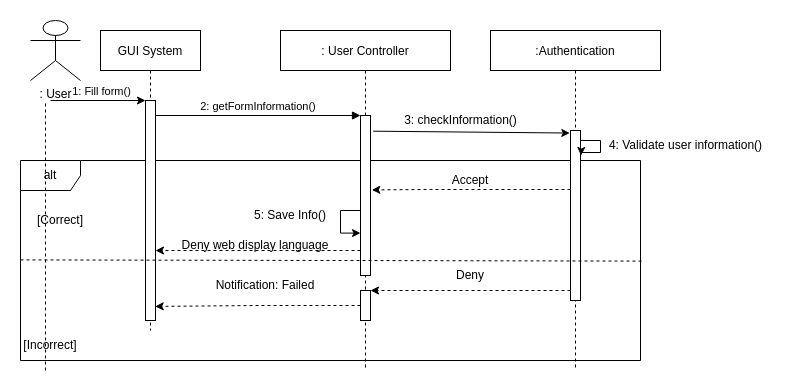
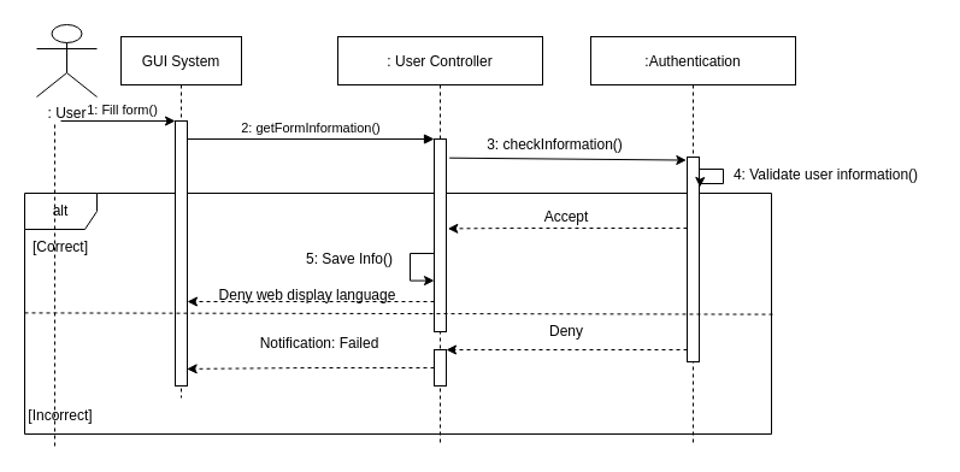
  <mxCell id="0" />
  <mxCell id="1" parent="0" />
  <mxCell id="2" value="alt" style="shape=umlFrame;whiteSpace=wrap;html=1;" vertex="1" parent="1"><mxGeometry x="20" y="160" width="620" height="200" as="geometry" /></mxCell>
  <mxCell id="3" value="GUI System" style="shape=umlLifeline;perimeter=lifelinePerimeter;container=1;collapsible=0;recursiveResize=0;rounded=0;shadow=0;strokeWidth=1;" vertex="1" parent="1"><mxGeometry x="100" y="30" width="100" height="300" as="geometry" /></mxCell>
  <mxCell id="4" value="" style="points=[];perimeter=orthogonalPerimeter;rounded=0;shadow=0;strokeWidth=1;" vertex="1" parent="3"><mxGeometry x="45" y="70" width="10" height="220" as="geometry" /></mxCell>
  <mxCell id="5" value=": User Controller" style="shape=umlLifeline;perimeter=lifelinePerimeter;container=1;collapsible=0;recursiveResize=0;rounded=0;shadow=0;strokeWidth=1;" vertex="1" parent="1"><mxGeometry x="280" y="30" width="170" height="340" as="geometry" /></mxCell>
  <mxCell id="6" value="" style="points=[];perimeter=orthogonalPerimeter;rounded=0;shadow=0;strokeWidth=1;" vertex="1" parent="5"><mxGeometry x="80" y="85" width="10" height="160" as="geometry" /></mxCell>
  <mxCell id="7" value="" style="points=[];perimeter=orthogonalPerimeter;rounded=0;shadow=0;strokeWidth=1;" vertex="1" parent="5"><mxGeometry x="80" y="260" width="10" height="30" as="geometry" /></mxCell>
  <mxCell id="8" style="edgeStyle=orthogonalEdgeStyle;rounded=0;orthogonalLoop=1;jettySize=auto;html=1;entryX=0;entryY=0.735;entryDx=0;entryDy=0;entryPerimeter=0;" edge="1" parent="5" source="6" target="6"><mxGeometry relative="1" as="geometry"><Array as="points"><mxPoint x="60" y="180" /><mxPoint x="60" y="203" /></Array></mxGeometry></mxCell>
  <mxCell id="9" value="2: getFormInformation()" style="verticalAlign=bottom;endArrow=block;entryX=0;entryY=0;shadow=0;strokeWidth=1;" edge="1" parent="1" source="4" target="6"><mxGeometry relative="1" as="geometry"><mxPoint x="255" y="110" as="sourcePoint" /></mxGeometry></mxCell>
  <mxCell id="10" value=": User" style="shape=umlActor;verticalLabelPosition=bottom;verticalAlign=top;html=1;outlineConnect=0;" vertex="1" parent="1"><mxGeometry x="30" y="20" width="50" height="60" as="geometry" /></mxCell>
  <mxCell id="11" value="" style="endArrow=none;dashed=1;html=1;rounded=0;" edge="1" parent="1"><mxGeometry width="50" height="50" relative="1" as="geometry"><mxPoint x="45" y="370" as="sourcePoint" /><mxPoint x="45" y="100" as="targetPoint" /></mxGeometry></mxCell>
  <mxCell id="12" value=":Authentication" style="shape=umlLifeline;perimeter=lifelinePerimeter;container=1;collapsible=0;recursiveResize=0;rounded=0;shadow=0;strokeWidth=1;" vertex="1" parent="1"><mxGeometry x="490" y="30" width="170" height="340" as="geometry" /></mxCell>
  <mxCell id="13" value="" style="points=[];perimeter=orthogonalPerimeter;rounded=0;shadow=0;strokeWidth=1;" vertex="1" parent="12"><mxGeometry x="80" y="100" width="10" height="170" as="geometry" /></mxCell>
  <mxCell id="14" style="edgeStyle=orthogonalEdgeStyle;rounded=0;orthogonalLoop=1;jettySize=auto;html=1;entryX=1.067;entryY=0.147;entryDx=0;entryDy=0;entryPerimeter=0;" edge="1" parent="12" source="13" target="13"><mxGeometry relative="1" as="geometry"><Array as="points"><mxPoint x="110" y="110" /><mxPoint x="110" y="122" /></Array></mxGeometry></mxCell>
  <mxCell id="15" value="" style="endArrow=classic;html=1;rounded=0;" edge="1" parent="1" target="4"><mxGeometry width="50" height="50" relative="1" as="geometry"><mxPoint x="50" y="100" as="sourcePoint" /><mxPoint x="390" y="60" as="targetPoint" /></mxGeometry></mxCell>
  <mxCell id="16" value="1: Fill form()" style="edgeLabel;html=1;align=center;verticalAlign=middle;resizable=0;points=[];" vertex="1" connectable="0" parent="15"><mxGeometry x="-0.354" y="1" relative="1" as="geometry"><mxPoint x="19" y="-9" as="offset" /></mxGeometry></mxCell>
  <mxCell id="17" value="" style="endArrow=classic;html=1;rounded=0;entryX=-0.067;entryY=0.015;entryDx=0;entryDy=0;entryPerimeter=0;exitX=1.267;exitY=0.098;exitDx=0;exitDy=0;exitPerimeter=0;" edge="1" parent="1" source="6" target="13"><mxGeometry width="50" height="50" relative="1" as="geometry"><mxPoint x="370" y="120" as="sourcePoint" /><mxPoint x="390" y="60" as="targetPoint" /></mxGeometry></mxCell>
  <mxCell id="18" value="3: checkInformation()" style="text;html=1;align=center;verticalAlign=middle;resizable=0;points=[];autosize=1;strokeColor=none;fillColor=none;" vertex="1" parent="1"><mxGeometry x="390" y="105" width="140" height="30" as="geometry" /></mxCell>
  <mxCell id="19" value="" style="endArrow=none;dashed=1;html=1;rounded=0;exitX=0;exitY=0.497;exitDx=0;exitDy=0;exitPerimeter=0;entryX=1.006;entryY=0.503;entryDx=0;entryDy=0;entryPerimeter=0;" edge="1" parent="1" source="2" target="2"><mxGeometry width="50" height="50" relative="1" as="geometry"><mxPoint x="340" y="210" as="sourcePoint" /><mxPoint x="390" y="160" as="targetPoint" /></mxGeometry></mxCell>
  <mxCell id="20" value="4: Validate user information()" style="text;html=1;align=center;verticalAlign=middle;resizable=0;points=[];autosize=1;strokeColor=none;fillColor=none;" vertex="1" parent="1"><mxGeometry x="595" y="130" width="180" height="30" as="geometry" /></mxCell>
  <mxCell id="21" style="edgeStyle=orthogonalEdgeStyle;rounded=0;orthogonalLoop=1;jettySize=auto;html=1;entryX=1.133;entryY=0.465;entryDx=0;entryDy=0;entryPerimeter=0;dashed=1;" edge="1" parent="1" source="13" target="6"><mxGeometry relative="1" as="geometry"><Array as="points"><mxPoint x="430" y="189" /><mxPoint x="430" y="189" /></Array></mxGeometry></mxCell>
  <mxCell id="22" value="Accept" style="text;html=1;strokeColor=none;fillColor=none;align=center;verticalAlign=middle;whiteSpace=wrap;rounded=0;" vertex="1" parent="1"><mxGeometry x="440" y="165" width="60" height="30" as="geometry" /></mxCell>
- <mxCell id="23" value="[Correct]" style="text;html=1;strokeColor=none;fillColor=none;align=center;verticalAlign=middle;whiteSpace=wrap;rounded=0;" vertex="1" parent="1"><mxGeometry x="30" y="205" width="60" height="30" as="geometry" /></mxCell>
+ <mxCell id="23" value="[Correct]" style="text;html=1;strokeColor=none;fillColor=none;align=center;verticalAlign=middle;whiteSpace=wrap;rounded=0;" vertex="1" parent="1"><mxGeometry x="20" y="190" width="60" height="30" as="geometry" /></mxCell>
  <mxCell id="24" value="[Incorrect]" style="text;html=1;strokeColor=none;fillColor=none;align=center;verticalAlign=middle;whiteSpace=wrap;rounded=0;" vertex="1" parent="1"><mxGeometry x="20" y="330" width="60" height="30" as="geometry" /></mxCell>
  <mxCell id="25" style="edgeStyle=orthogonalEdgeStyle;rounded=0;orthogonalLoop=1;jettySize=auto;html=1;dashed=1;" edge="1" parent="1" source="6" target="4"><mxGeometry relative="1" as="geometry"><Array as="points"><mxPoint x="180" y="250" /><mxPoint x="180" y="250" /></Array></mxGeometry></mxCell>
  <mxCell id="26" value="Notification: Failed" style="text;html=1;strokeColor=none;fillColor=none;align=center;verticalAlign=middle;whiteSpace=wrap;rounded=0;" vertex="1" parent="1"><mxGeometry x="200" y="270" width="130" height="30" as="geometry" /></mxCell>
  <mxCell id="27" style="edgeStyle=orthogonalEdgeStyle;rounded=0;orthogonalLoop=1;jettySize=auto;html=1;dashed=1;" edge="1" parent="1" source="13"><mxGeometry relative="1" as="geometry"><mxPoint x="370" y="290" as="targetPoint" /><Array as="points"><mxPoint x="371" y="290" /></Array></mxGeometry></mxCell>
  <mxCell id="28" value="Deny" style="text;html=1;strokeColor=none;fillColor=none;align=center;verticalAlign=middle;whiteSpace=wrap;rounded=0;" vertex="1" parent="1"><mxGeometry x="440" y="260" width="60" height="30" as="geometry" /></mxCell>
  <mxCell id="29" style="edgeStyle=orthogonalEdgeStyle;rounded=0;orthogonalLoop=1;jettySize=auto;html=1;entryX=0.967;entryY=0.936;entryDx=0;entryDy=0;entryPerimeter=0;dashed=1;" edge="1" parent="1" source="7" target="4"><mxGeometry relative="1" as="geometry" /></mxCell>
  <mxCell id="30" value="Deny web display language" style="text;html=1;strokeColor=none;fillColor=none;align=center;verticalAlign=middle;whiteSpace=wrap;rounded=0;" vertex="1" parent="1"><mxGeometry x="170" y="230" width="170" height="30" as="geometry" /></mxCell>
  <mxCell id="31" value="5: Save Info()" style="text;html=1;strokeColor=none;fillColor=none;align=center;verticalAlign=middle;whiteSpace=wrap;rounded=0;" vertex="1" parent="1"><mxGeometry x="250" y="200" width="80" height="30" as="geometry" /></mxCell>
